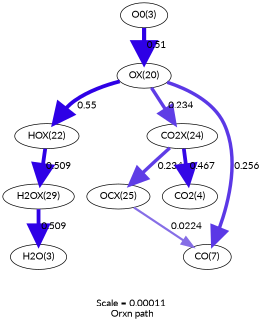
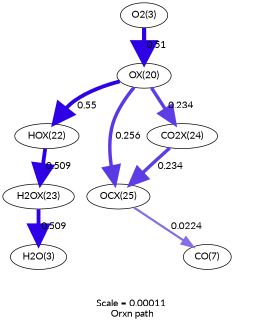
  digraph {
    fontname=Lato
    label="Scale = 0.00011\l Orxn path"
    node [fontname=Lato]
    edge [arrowsize=2.45 color="0.7, 1.01, 0.9" fontname=Lato penwidth=5.49]
-   n1 [label="O0(3)"]
+   n1 [label="O2(3)"]
    n2 [label="OX(20)"]
    n3 [label="HOX(22)"]
    n4 [label="OCX(25)"]
    n5 [label="CO2X(24)"]
-   n6 [label="H2OX(29)"]
+   n6 [label="H2OX(23)"]
    n7 [label="CO(7)"]
-   n8 [label="CO2(4)"]
    n9 [label="H2O(3)"]
    n1 -> n2 [arrowsize=3 color="0.7, 1.5, 0.9" label=" 0.51" penwidth=6]
    n2 -> n3 [arrowsize=2.75 label=" 0.55"]
-   n2 -> n7 [arrowsize=2.49 color="0.7, 0.756, 0.9" label=" 0.256" penwidth=4.97]
+   n2 -> n4 [arrowsize=2.49 color="0.7, 0.756, 0.9" label=" 0.256" penwidth=4.97]
    n2 -> n5 [color="0.7, 0.734, 0.9" label=" 0.234" penwidth=4.9]
    n3 -> n6 [arrowsize=2.74 label=" 0.509"]
    n4 -> n7 [arrowsize=1.57 color="0.7, 0.522, 0.9" label=" 0.0224" penwidth=3.13]
    n5 -> n4 [color="0.7, 0.734, 0.9" label=" 0.234" penwidth=4.9]
-   n5 -> n8 [arrowsize=2.71 color="0.7, 0.967, 0.9" label=" 0.467" penwidth=5.43]
    n6 -> n9 [arrowsize=2.74 label=" 0.509"]
  }
